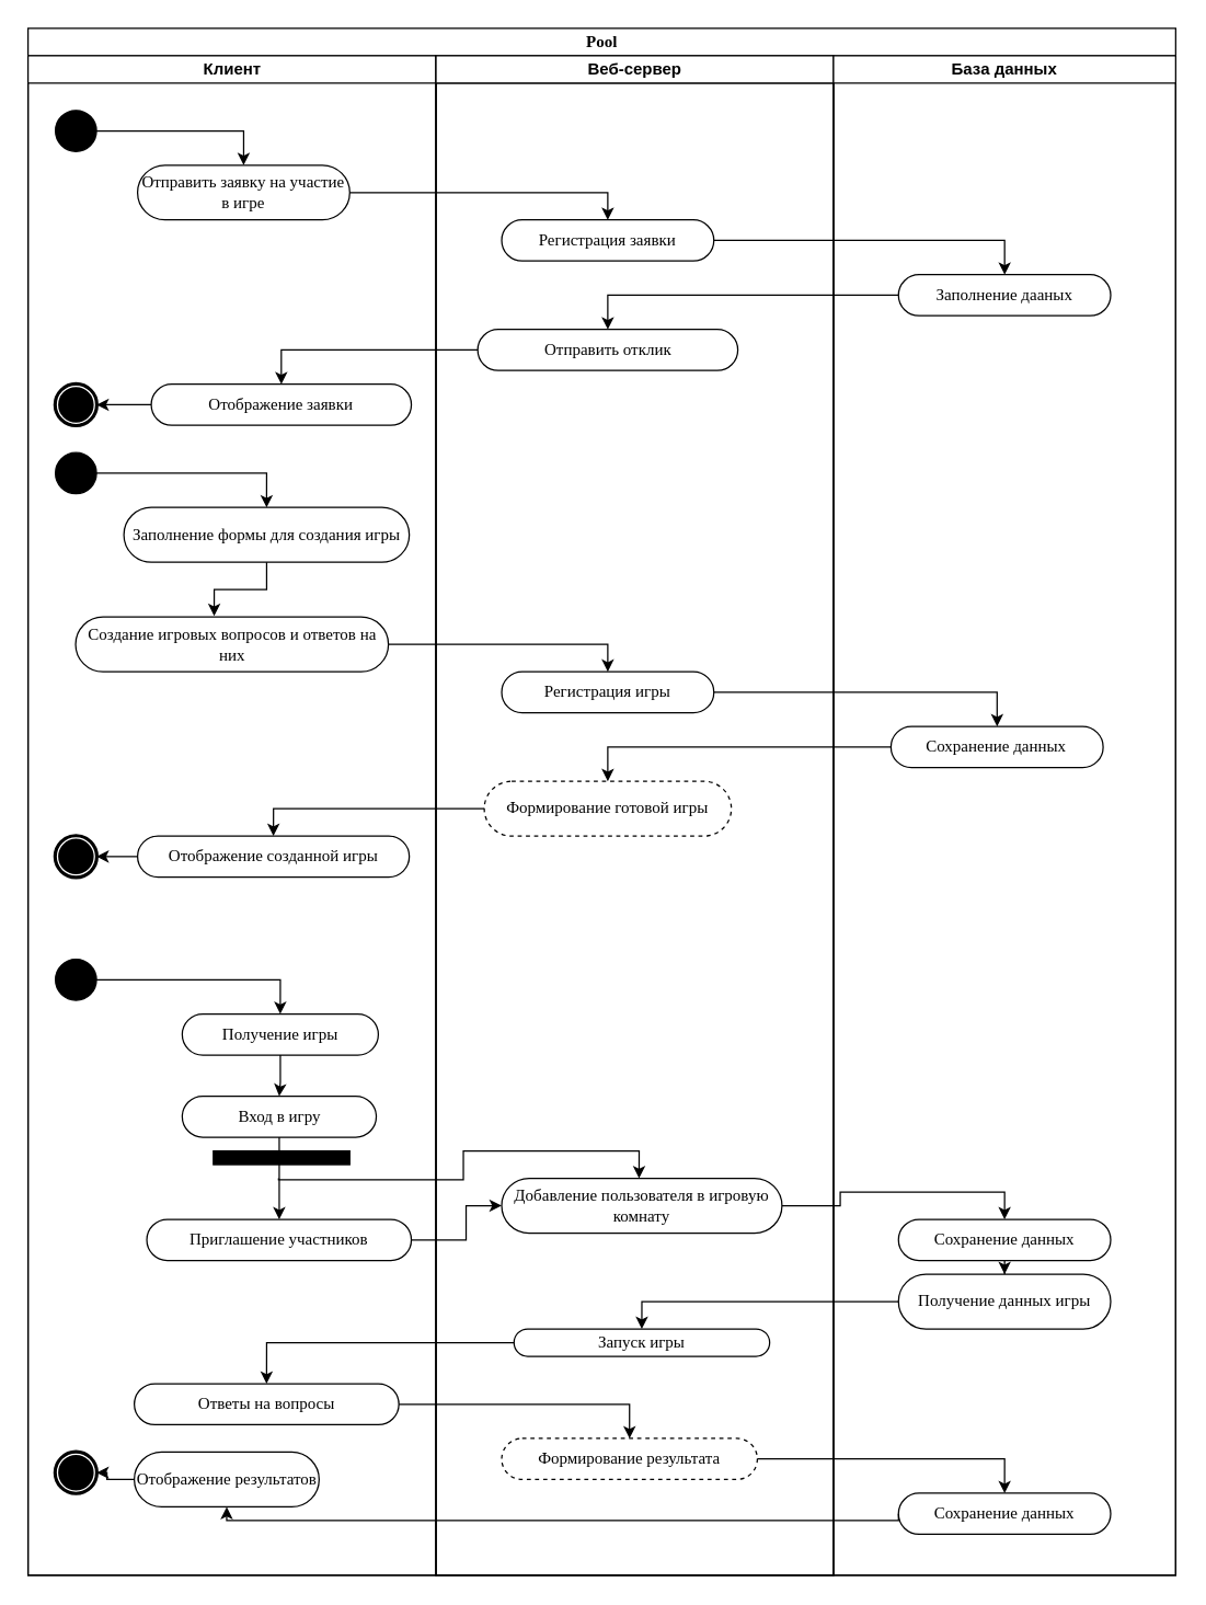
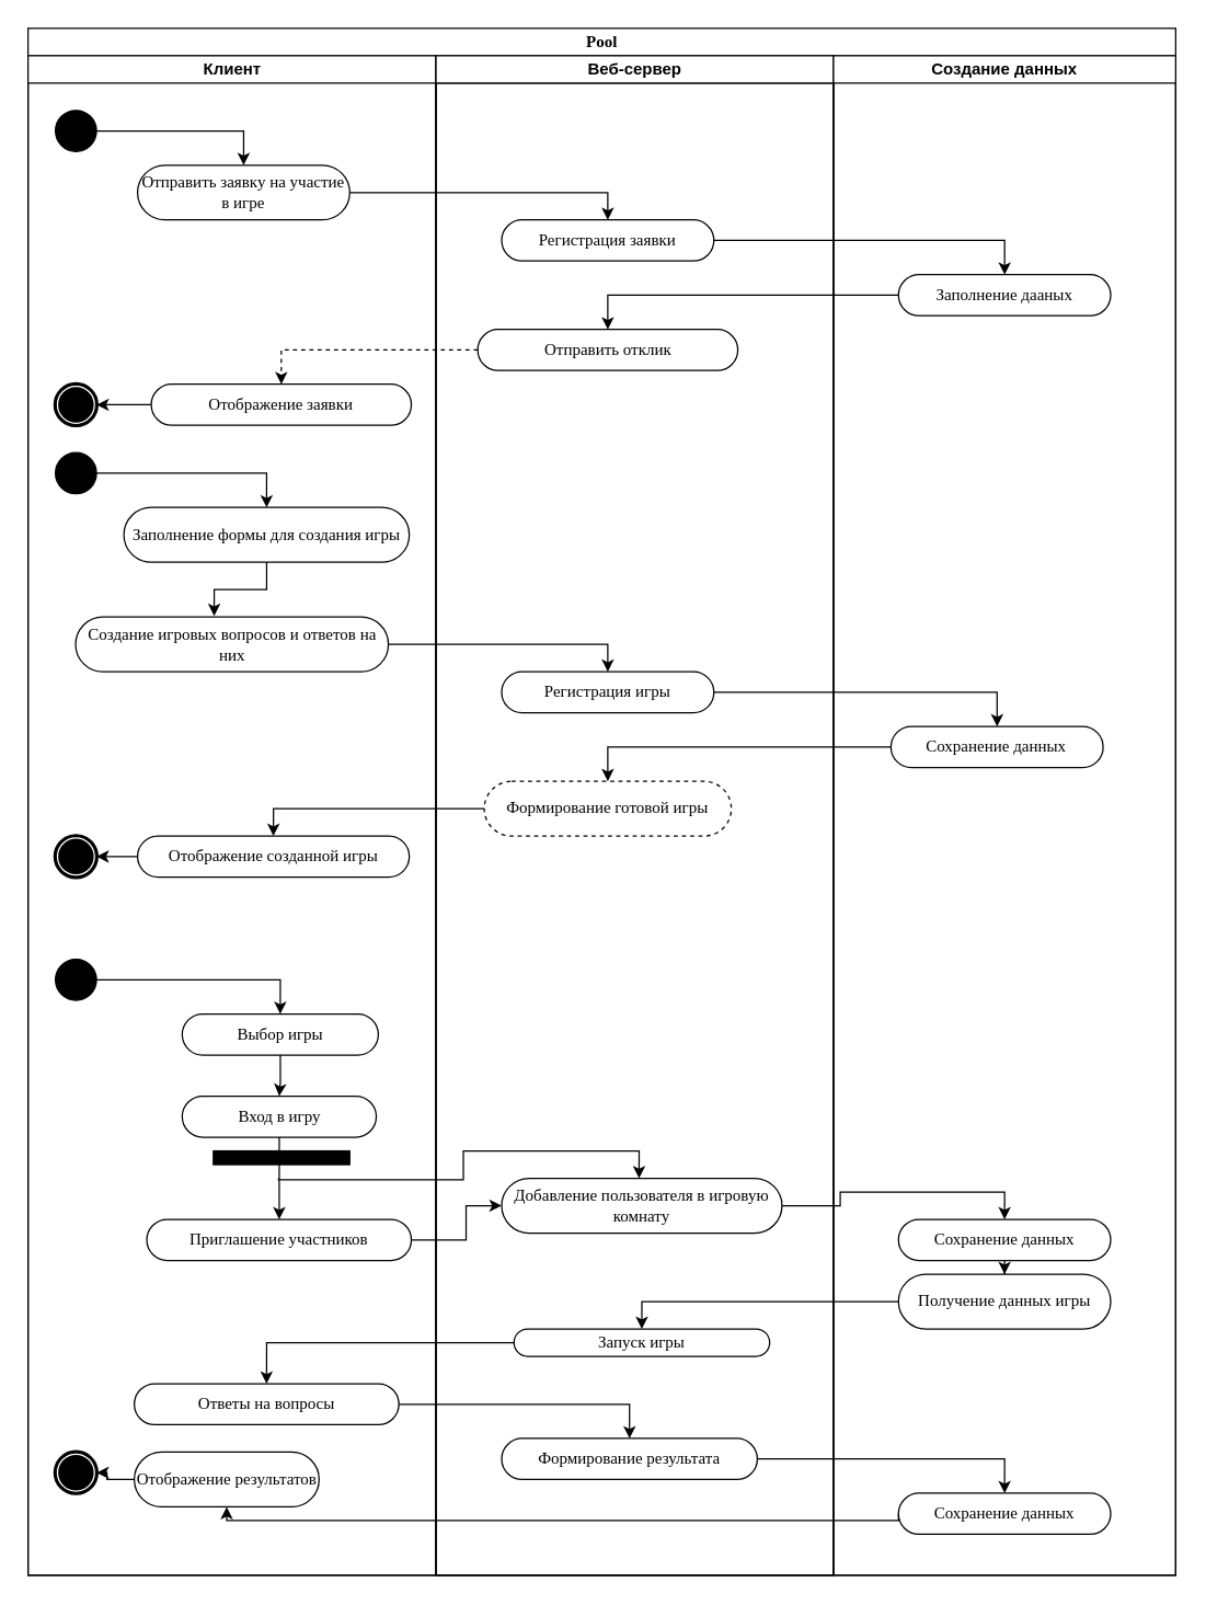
  <mxCell id="0" />
  <mxCell id="1" parent="0" />
  <mxCell id="2" value="Pool" style="swimlane;html=1;childLayout=stackLayout;startSize=20;rounded=0;shadow=0;comic=0;labelBackgroundColor=none;strokeWidth=1;fontFamily=Verdana;fontSize=12;align=center;" parent="1" vertex="1"><mxGeometry x="20" y="20" width="838.37" height="1130" as="geometry"><mxRectangle x="40" y="20" width="70" height="30" as="alternateBounds" /></mxGeometry></mxCell>
  <mxCell id="3" value="Клиент" style="swimlane;html=1;startSize=20;" parent="2" vertex="1"><mxGeometry y="20" width="298" height="1110" as="geometry" /></mxCell>
  <mxCell id="4" style="edgeStyle=orthogonalEdgeStyle;rounded=0;orthogonalLoop=1;jettySize=auto;html=1;entryX=0.5;entryY=0;entryDx=0;entryDy=0;" edge="1" parent="3" source="5" target="6"><mxGeometry relative="1" as="geometry" /></mxCell>
  <mxCell id="5" value="" style="ellipse;whiteSpace=wrap;html=1;rounded=0;shadow=0;comic=0;labelBackgroundColor=none;strokeWidth=1;fillColor=#000000;fontFamily=Verdana;fontSize=12;align=center;" vertex="1" parent="3"><mxGeometry x="20" y="40" width="30" height="30" as="geometry" /></mxCell>
  <mxCell id="6" value="Отправить заявку на участие в игре" style="rounded=1;whiteSpace=wrap;html=1;shadow=0;comic=0;labelBackgroundColor=none;strokeWidth=1;fontFamily=Verdana;fontSize=12;align=center;arcSize=50;" vertex="1" parent="3"><mxGeometry x="80" y="80" width="155" height="40" as="geometry" /></mxCell>
  <mxCell id="7" style="edgeStyle=orthogonalEdgeStyle;rounded=0;orthogonalLoop=1;jettySize=auto;html=1;entryX=1;entryY=0.5;entryDx=0;entryDy=0;" edge="1" parent="3" source="8" target="9"><mxGeometry relative="1" as="geometry" /></mxCell>
  <mxCell id="8" value="Отображение заявки" style="rounded=1;whiteSpace=wrap;html=1;shadow=0;comic=0;labelBackgroundColor=none;strokeWidth=1;fontFamily=Verdana;fontSize=12;align=center;arcSize=50;" vertex="1" parent="3"><mxGeometry x="90" y="240" width="190" height="30" as="geometry" /></mxCell>
  <mxCell id="9" value="" style="shape=mxgraph.bpmn.shape;html=1;verticalLabelPosition=bottom;labelBackgroundColor=#ffffff;verticalAlign=top;perimeter=ellipsePerimeter;outline=end;symbol=terminate;rounded=0;shadow=0;comic=0;strokeWidth=1;fontFamily=Verdana;fontSize=12;align=center;" vertex="1" parent="3"><mxGeometry x="20" y="240" width="30" height="30" as="geometry" /></mxCell>
  <mxCell id="10" style="edgeStyle=orthogonalEdgeStyle;rounded=0;orthogonalLoop=1;jettySize=auto;html=1;entryX=0.5;entryY=0;entryDx=0;entryDy=0;" edge="1" parent="3" source="11" target="12"><mxGeometry relative="1" as="geometry" /></mxCell>
  <mxCell id="11" value="" style="ellipse;whiteSpace=wrap;html=1;rounded=0;shadow=0;comic=0;labelBackgroundColor=none;strokeWidth=1;fillColor=#000000;fontFamily=Verdana;fontSize=12;align=center;" vertex="1" parent="3"><mxGeometry x="20" y="290" width="30" height="30" as="geometry" /></mxCell>
  <mxCell id="12" value="Заполнение формы для создания игры" style="rounded=1;whiteSpace=wrap;html=1;shadow=0;comic=0;labelBackgroundColor=none;strokeWidth=1;fontFamily=Verdana;fontSize=12;align=center;arcSize=50;" vertex="1" parent="3"><mxGeometry x="70" y="330" width="208.5" height="40" as="geometry" /></mxCell>
  <mxCell id="13" value="Создание игровых вопросов и ответов на них" style="rounded=1;whiteSpace=wrap;html=1;shadow=0;comic=0;labelBackgroundColor=none;strokeWidth=1;fontFamily=Verdana;fontSize=12;align=center;arcSize=50;" vertex="1" parent="3"><mxGeometry x="34.75" y="410" width="228.5" height="40" as="geometry" /></mxCell>
  <mxCell id="14" style="edgeStyle=orthogonalEdgeStyle;rounded=0;orthogonalLoop=1;jettySize=auto;html=1;entryX=0.443;entryY=-0.017;entryDx=0;entryDy=0;entryPerimeter=0;" edge="1" parent="3" source="12" target="13"><mxGeometry relative="1" as="geometry" /></mxCell>
  <mxCell id="15" style="edgeStyle=orthogonalEdgeStyle;rounded=0;orthogonalLoop=1;jettySize=auto;html=1;entryX=1;entryY=0.5;entryDx=0;entryDy=0;exitX=0;exitY=0.5;exitDx=0;exitDy=0;" edge="1" parent="3" source="16" target="17"><mxGeometry relative="1" as="geometry" /></mxCell>
  <mxCell id="16" value="Отображение созданной игры" style="rounded=1;whiteSpace=wrap;html=1;shadow=0;comic=0;labelBackgroundColor=none;strokeWidth=1;fontFamily=Verdana;fontSize=12;align=center;arcSize=50;" vertex="1" parent="3"><mxGeometry x="80" y="570" width="198.5" height="30" as="geometry" /></mxCell>
  <mxCell id="17" value="" style="shape=mxgraph.bpmn.shape;html=1;verticalLabelPosition=bottom;labelBackgroundColor=#ffffff;verticalAlign=top;perimeter=ellipsePerimeter;outline=end;symbol=terminate;rounded=0;shadow=0;comic=0;strokeWidth=1;fontFamily=Verdana;fontSize=12;align=center;" vertex="1" parent="3"><mxGeometry x="20" y="570" width="30" height="30" as="geometry" /></mxCell>
  <mxCell id="18" style="edgeStyle=orthogonalEdgeStyle;rounded=0;orthogonalLoop=1;jettySize=auto;html=1;" edge="1" parent="3" source="19" target="21"><mxGeometry relative="1" as="geometry" /></mxCell>
- <mxCell id="19" value="Получение игры" style="rounded=1;whiteSpace=wrap;html=1;shadow=0;comic=0;labelBackgroundColor=none;strokeWidth=1;fontFamily=Verdana;fontSize=12;align=center;arcSize=50;" vertex="1" parent="3"><mxGeometry x="112.63" y="700" width="143.25" height="30" as="geometry" /></mxCell>
+ <mxCell id="19" value="Выбор игры" style="rounded=1;whiteSpace=wrap;html=1;shadow=0;comic=0;labelBackgroundColor=none;strokeWidth=1;fontFamily=Verdana;fontSize=12;align=center;arcSize=50;" vertex="1" parent="3"><mxGeometry x="112.63" y="700" width="143.25" height="30" as="geometry" /></mxCell>
  <mxCell id="20" style="edgeStyle=orthogonalEdgeStyle;rounded=0;orthogonalLoop=1;jettySize=auto;html=1;" edge="1" parent="3" source="21" target="22"><mxGeometry relative="1" as="geometry" /></mxCell>
  <mxCell id="21" value="Вход в игру" style="rounded=1;whiteSpace=wrap;html=1;shadow=0;comic=0;labelBackgroundColor=none;strokeWidth=1;fontFamily=Verdana;fontSize=12;align=center;arcSize=50;" vertex="1" parent="3"><mxGeometry x="112.63" y="760" width="141.75" height="30" as="geometry" /></mxCell>
  <mxCell id="22" value="Приглашение участников" style="rounded=1;whiteSpace=wrap;html=1;shadow=0;comic=0;labelBackgroundColor=none;strokeWidth=1;fontFamily=Verdana;fontSize=12;align=center;arcSize=50;" vertex="1" parent="3"><mxGeometry x="86.75" y="850" width="193.25" height="30" as="geometry" /></mxCell>
  <mxCell id="23" style="edgeStyle=orthogonalEdgeStyle;rounded=0;orthogonalLoop=1;jettySize=auto;html=1;entryX=0.5;entryY=0;entryDx=0;entryDy=0;" edge="1" parent="3" source="24" target="19"><mxGeometry relative="1" as="geometry" /></mxCell>
  <mxCell id="24" value="" style="ellipse;whiteSpace=wrap;html=1;rounded=0;shadow=0;comic=0;labelBackgroundColor=none;strokeWidth=1;fillColor=#000000;fontFamily=Verdana;fontSize=12;align=center;" vertex="1" parent="3"><mxGeometry x="20" y="660" width="30" height="30" as="geometry" /></mxCell>
  <mxCell id="25" value="Ответы на вопросы" style="rounded=1;whiteSpace=wrap;html=1;shadow=0;comic=0;labelBackgroundColor=none;strokeWidth=1;fontFamily=Verdana;fontSize=12;align=center;arcSize=50;" vertex="1" parent="3"><mxGeometry x="77.63" y="970" width="193.25" height="30" as="geometry" /></mxCell>
  <mxCell id="26" style="edgeStyle=orthogonalEdgeStyle;rounded=0;orthogonalLoop=1;jettySize=auto;html=1;" edge="1" parent="3" source="27" target="28"><mxGeometry relative="1" as="geometry" /></mxCell>
  <mxCell id="27" value="Отображение результатов" style="rounded=1;whiteSpace=wrap;html=1;shadow=0;comic=0;labelBackgroundColor=none;strokeWidth=1;fontFamily=Verdana;fontSize=12;align=center;arcSize=50;" vertex="1" parent="3"><mxGeometry x="77.62" y="1020" width="135" height="40" as="geometry" /></mxCell>
  <mxCell id="28" value="" style="shape=mxgraph.bpmn.shape;html=1;verticalLabelPosition=bottom;labelBackgroundColor=#ffffff;verticalAlign=top;perimeter=ellipsePerimeter;outline=end;symbol=terminate;rounded=0;shadow=0;comic=0;strokeWidth=1;fontFamily=Verdana;fontSize=12;align=center;" vertex="1" parent="3"><mxGeometry x="20" y="1020" width="30" height="30" as="geometry" /></mxCell>
  <mxCell id="29" value="" style="whiteSpace=wrap;html=1;rounded=0;shadow=0;comic=0;labelBackgroundColor=none;strokeWidth=1;fillColor=#000000;fontFamily=Verdana;fontSize=12;align=center;rotation=0;" vertex="1" parent="3"><mxGeometry x="135.37" y="800" width="99.63" height="10" as="geometry" /></mxCell>
  <mxCell id="30" value="Веб-сервер" style="swimlane;html=1;startSize=20;" parent="2" vertex="1"><mxGeometry x="298" y="20" width="290.37" height="1110" as="geometry" /></mxCell>
  <mxCell id="31" value="Веб-сервер" style="swimlane;html=1;startSize=20;" vertex="1" parent="30"><mxGeometry width="290.37" height="1110" as="geometry" /></mxCell>
  <mxCell id="32" value="Регистрация заявки" style="rounded=1;whiteSpace=wrap;html=1;shadow=0;comic=0;labelBackgroundColor=none;strokeWidth=1;fontFamily=Verdana;fontSize=12;align=center;arcSize=50;" vertex="1" parent="31"><mxGeometry x="48" y="120" width="155" height="30" as="geometry" /></mxCell>
  <mxCell id="33" value="Отправить отклик" style="rounded=1;whiteSpace=wrap;html=1;shadow=0;comic=0;labelBackgroundColor=none;strokeWidth=1;fontFamily=Verdana;fontSize=12;align=center;arcSize=50;" vertex="1" parent="31"><mxGeometry x="30.5" y="200" width="190" height="30" as="geometry" /></mxCell>
  <mxCell id="34" value="Регистрация игры" style="rounded=1;whiteSpace=wrap;html=1;shadow=0;comic=0;labelBackgroundColor=none;strokeWidth=1;fontFamily=Verdana;fontSize=12;align=center;arcSize=50;" vertex="1" parent="31"><mxGeometry x="48" y="450" width="155" height="30" as="geometry" /></mxCell>
  <mxCell id="35" value="Формирование готовой игры" style="rounded=1;whiteSpace=wrap;html=1;shadow=0;comic=0;labelBackgroundColor=none;strokeWidth=1;fontFamily=Verdana;fontSize=12;align=center;arcSize=50;dashed=1;" vertex="1" parent="31"><mxGeometry x="35.25" y="530" width="180.5" height="40" as="geometry" /></mxCell>
  <mxCell id="36" value="Добавление пользователя в игровую комнату" style="rounded=1;whiteSpace=wrap;html=1;shadow=0;comic=0;labelBackgroundColor=none;strokeWidth=1;fontFamily=Verdana;fontSize=12;align=center;arcSize=50;" vertex="1" parent="31"><mxGeometry x="48" y="820" width="204.75" height="40" as="geometry" /></mxCell>
  <mxCell id="37" value="Запуск игры" style="rounded=1;whiteSpace=wrap;html=1;shadow=0;comic=0;labelBackgroundColor=none;strokeWidth=1;fontFamily=Verdana;fontSize=12;align=center;arcSize=50;" vertex="1" parent="31"><mxGeometry x="57" y="930" width="186.75" height="20" as="geometry" /></mxCell>
  <mxCell id="38" style="edgeStyle=orthogonalEdgeStyle;rounded=0;orthogonalLoop=1;jettySize=auto;html=1;entryX=0.5;entryY=0;entryDx=0;entryDy=0;" edge="1" parent="31"><mxGeometry relative="1" as="geometry"><mxPoint x="-115" y="820" as="sourcePoint" /><mxPoint x="148.375" y="820" as="targetPoint" /><Array as="points"><mxPoint x="20" y="821" /><mxPoint x="20" y="800" /><mxPoint x="148" y="800" /></Array></mxGeometry></mxCell>
- <mxCell id="39" value="Формирование результата" style="rounded=1;whiteSpace=wrap;html=1;shadow=0;comic=0;labelBackgroundColor=none;strokeWidth=1;fontFamily=Verdana;fontSize=12;align=center;arcSize=50;dashed=1;" vertex="1" parent="31"><mxGeometry x="48" y="1010" width="186.75" height="30" as="geometry" /></mxCell>
+ <mxCell id="39" value="Формирование результата" style="rounded=1;whiteSpace=wrap;html=1;shadow=0;comic=0;labelBackgroundColor=none;strokeWidth=1;fontFamily=Verdana;fontSize=12;align=center;arcSize=50;" vertex="1" parent="31"><mxGeometry x="48" y="1010" width="186.75" height="30" as="geometry" /></mxCell>
  <mxCell id="40" style="edgeStyle=orthogonalEdgeStyle;rounded=0;orthogonalLoop=1;jettySize=auto;html=1;entryX=0.5;entryY=0;entryDx=0;entryDy=0;exitX=1;exitY=0.5;exitDx=0;exitDy=0;" edge="1" parent="2" source="6" target="32"><mxGeometry relative="1" as="geometry"><mxPoint x="170" y="160" as="sourcePoint" /></mxGeometry></mxCell>
  <mxCell id="41" style="edgeStyle=orthogonalEdgeStyle;rounded=0;orthogonalLoop=1;jettySize=auto;html=1;" edge="1" parent="2" source="44" target="33"><mxGeometry relative="1" as="geometry" /></mxCell>
  <mxCell id="42" style="edgeStyle=orthogonalEdgeStyle;rounded=0;orthogonalLoop=1;jettySize=auto;html=1;" edge="1" parent="2" source="32" target="44"><mxGeometry relative="1" as="geometry" /></mxCell>
- <mxCell id="43" value="База данных" style="swimlane;html=1;startSize=20;" vertex="1" parent="2"><mxGeometry x="588.37" y="20" width="250" height="1110" as="geometry" /></mxCell>
+ <mxCell id="43" value="Создание данных" style="swimlane;html=1;startSize=20;" vertex="1" parent="2"><mxGeometry x="588.37" y="20" width="250" height="1110" as="geometry" /></mxCell>
  <mxCell id="44" value="Заполнение дааных" style="rounded=1;whiteSpace=wrap;html=1;shadow=0;comic=0;labelBackgroundColor=none;strokeWidth=1;fontFamily=Verdana;fontSize=12;align=center;arcSize=50;" vertex="1" parent="43"><mxGeometry x="47.5" y="160" width="155" height="30" as="geometry" /></mxCell>
  <mxCell id="45" value="Сохранение данных" style="rounded=1;whiteSpace=wrap;html=1;shadow=0;comic=0;labelBackgroundColor=none;strokeWidth=1;fontFamily=Verdana;fontSize=12;align=center;arcSize=50;" vertex="1" parent="43"><mxGeometry x="42" y="490" width="155" height="30" as="geometry" /></mxCell>
  <mxCell id="46" style="edgeStyle=orthogonalEdgeStyle;rounded=0;orthogonalLoop=1;jettySize=auto;html=1;entryX=0.5;entryY=0;entryDx=0;entryDy=0;" edge="1" parent="43" source="47" target="48"><mxGeometry relative="1" as="geometry" /></mxCell>
  <mxCell id="47" value="Сохранение данных" style="rounded=1;whiteSpace=wrap;html=1;shadow=0;comic=0;labelBackgroundColor=none;strokeWidth=1;fontFamily=Verdana;fontSize=12;align=center;arcSize=50;" vertex="1" parent="43"><mxGeometry x="47.5" y="850" width="155" height="30" as="geometry" /></mxCell>
  <mxCell id="48" value="Получение данных игры" style="rounded=1;whiteSpace=wrap;html=1;shadow=0;comic=0;labelBackgroundColor=none;strokeWidth=1;fontFamily=Verdana;fontSize=12;align=center;arcSize=50;" vertex="1" parent="43"><mxGeometry x="47.5" y="890" width="155" height="40" as="geometry" /></mxCell>
  <mxCell id="49" value="Сохранение данных" style="rounded=1;whiteSpace=wrap;html=1;shadow=0;comic=0;labelBackgroundColor=none;strokeWidth=1;fontFamily=Verdana;fontSize=12;align=center;arcSize=50;" vertex="1" parent="43"><mxGeometry x="47.5" y="1050" width="155" height="30" as="geometry" /></mxCell>
- <mxCell id="50" style="edgeStyle=orthogonalEdgeStyle;rounded=0;orthogonalLoop=1;jettySize=auto;html=1;entryX=0.5;entryY=0;entryDx=0;entryDy=0;" edge="1" parent="2" source="33" target="8"><mxGeometry relative="1" as="geometry" /></mxCell>
+ <mxCell id="50" style="edgeStyle=orthogonalEdgeStyle;rounded=0;orthogonalLoop=1;jettySize=auto;html=1;entryX=0.5;entryY=0;entryDx=0;entryDy=0;dashed=1;" edge="1" parent="2" source="33" target="8"><mxGeometry relative="1" as="geometry" /></mxCell>
  <mxCell id="51" style="edgeStyle=orthogonalEdgeStyle;rounded=0;orthogonalLoop=1;jettySize=auto;html=1;entryX=0.5;entryY=0;entryDx=0;entryDy=0;" edge="1" parent="2" source="13" target="34"><mxGeometry relative="1" as="geometry" /></mxCell>
  <mxCell id="52" style="edgeStyle=orthogonalEdgeStyle;rounded=0;orthogonalLoop=1;jettySize=auto;html=1;" edge="1" parent="2" source="34" target="45"><mxGeometry relative="1" as="geometry" /></mxCell>
  <mxCell id="53" style="edgeStyle=orthogonalEdgeStyle;rounded=0;orthogonalLoop=1;jettySize=auto;html=1;entryX=0.5;entryY=0;entryDx=0;entryDy=0;" edge="1" parent="2" source="45" target="35"><mxGeometry relative="1" as="geometry" /></mxCell>
  <mxCell id="54" style="edgeStyle=orthogonalEdgeStyle;rounded=0;orthogonalLoop=1;jettySize=auto;html=1;entryX=0.5;entryY=0;entryDx=0;entryDy=0;" edge="1" parent="2" source="35" target="16"><mxGeometry relative="1" as="geometry" /></mxCell>
  <mxCell id="55" style="edgeStyle=orthogonalEdgeStyle;rounded=0;orthogonalLoop=1;jettySize=auto;html=1;entryX=0.5;entryY=0;entryDx=0;entryDy=0;" edge="1" parent="2" source="36" target="47"><mxGeometry relative="1" as="geometry" /></mxCell>
  <mxCell id="56" style="edgeStyle=orthogonalEdgeStyle;rounded=0;orthogonalLoop=1;jettySize=auto;html=1;entryX=0;entryY=0.5;entryDx=0;entryDy=0;" edge="1" parent="2" source="22" target="36"><mxGeometry relative="1" as="geometry"><mxPoint x="330" y="860" as="targetPoint" /><Array as="points"><mxPoint x="320" y="885" /><mxPoint x="320" y="860" /></Array></mxGeometry></mxCell>
  <mxCell id="57" style="edgeStyle=orthogonalEdgeStyle;rounded=0;orthogonalLoop=1;jettySize=auto;html=1;entryX=0.5;entryY=0;entryDx=0;entryDy=0;exitX=0;exitY=0.5;exitDx=0;exitDy=0;" edge="1" parent="2" source="48" target="37"><mxGeometry relative="1" as="geometry"><mxPoint x="508.38" y="930" as="targetPoint" /></mxGeometry></mxCell>
  <mxCell id="58" style="edgeStyle=orthogonalEdgeStyle;rounded=0;orthogonalLoop=1;jettySize=auto;html=1;entryX=0.5;entryY=0;entryDx=0;entryDy=0;" edge="1" parent="2" source="37" target="25"><mxGeometry relative="1" as="geometry" /></mxCell>
  <mxCell id="59" style="edgeStyle=orthogonalEdgeStyle;rounded=0;orthogonalLoop=1;jettySize=auto;html=1;entryX=0.5;entryY=0;entryDx=0;entryDy=0;" edge="1" parent="2" source="25" target="39"><mxGeometry relative="1" as="geometry" /></mxCell>
  <mxCell id="60" style="edgeStyle=orthogonalEdgeStyle;rounded=0;orthogonalLoop=1;jettySize=auto;html=1;entryX=0.5;entryY=0;entryDx=0;entryDy=0;" edge="1" parent="2" source="39" target="49"><mxGeometry relative="1" as="geometry" /></mxCell>
  <mxCell id="61" style="edgeStyle=orthogonalEdgeStyle;rounded=0;orthogonalLoop=1;jettySize=auto;html=1;entryX=0.5;entryY=1;entryDx=0;entryDy=0;exitX=0;exitY=0.5;exitDx=0;exitDy=0;" edge="1" parent="2" source="49" target="27"><mxGeometry relative="1" as="geometry"><Array as="points"><mxPoint x="616" y="1090" /><mxPoint x="174" y="1090" /></Array></mxGeometry></mxCell>
